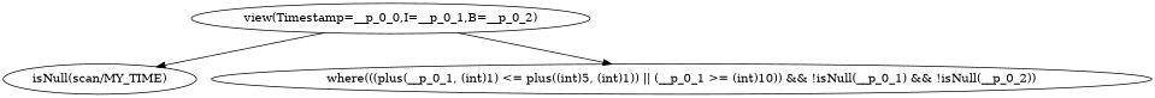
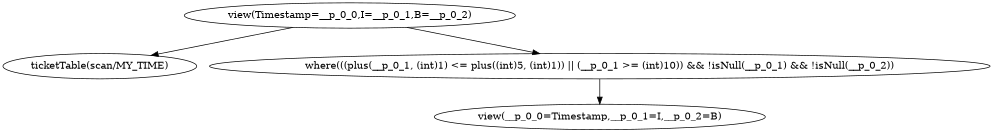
  digraph {
-   n1 [label="isNull(scan/MY_TIME)"]
+   n1 [label="ticketTable(scan/MY_TIME)"]
+   n2 [label="view(__p_0_0=Timestamp,__p_0_1=I,__p_0_2=B)"]
    n3 [label="where(((plus(__p_0_1, (int)1) <= plus((int)5, (int)1)) || (__p_0_1 >= (int)10)) && !isNull(__p_0_1) && !isNull(__p_0_2))"]
    n4 [label="view(Timestamp=__p_0_0,I=__p_0_1,B=__p_0_2)"]
+   n3 -> n2
    n4 -> n1
    n4 -> n3
  }
